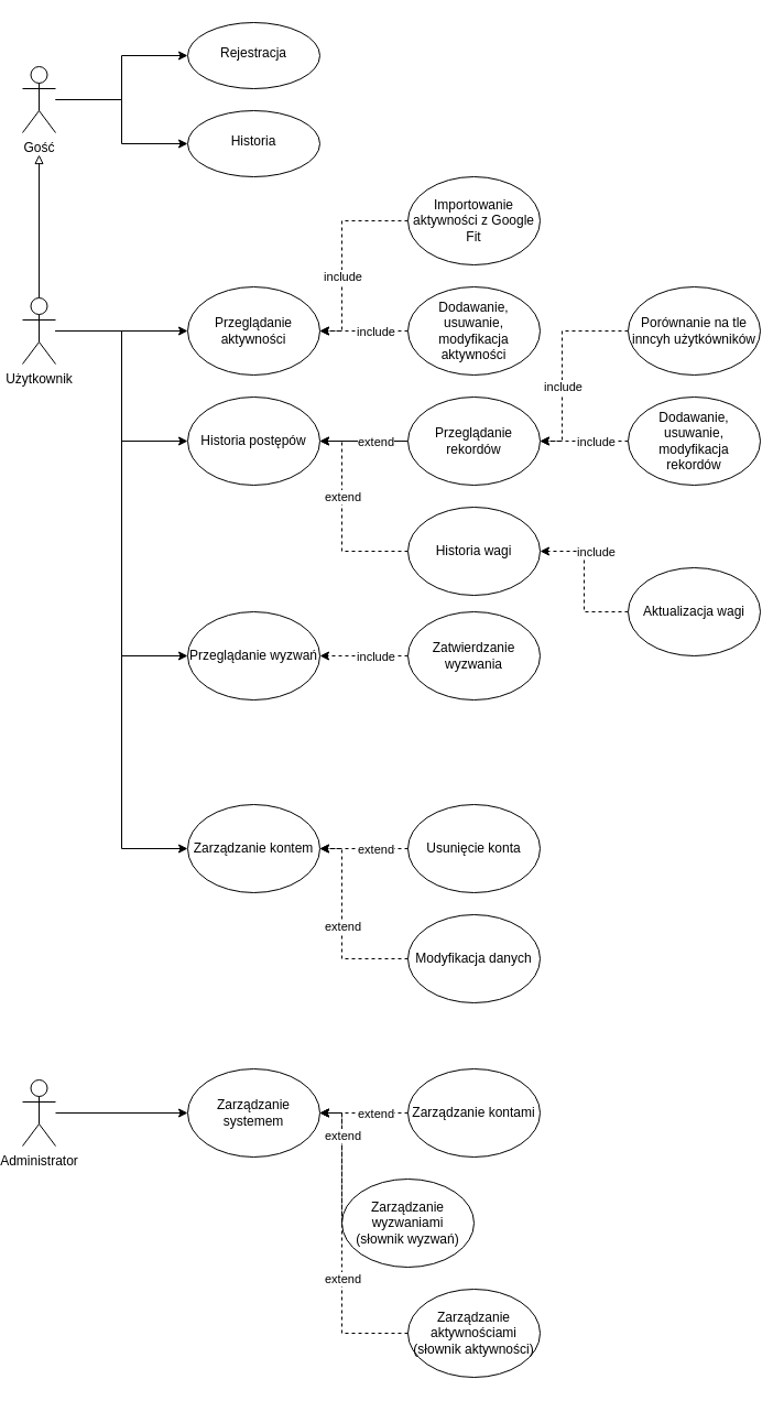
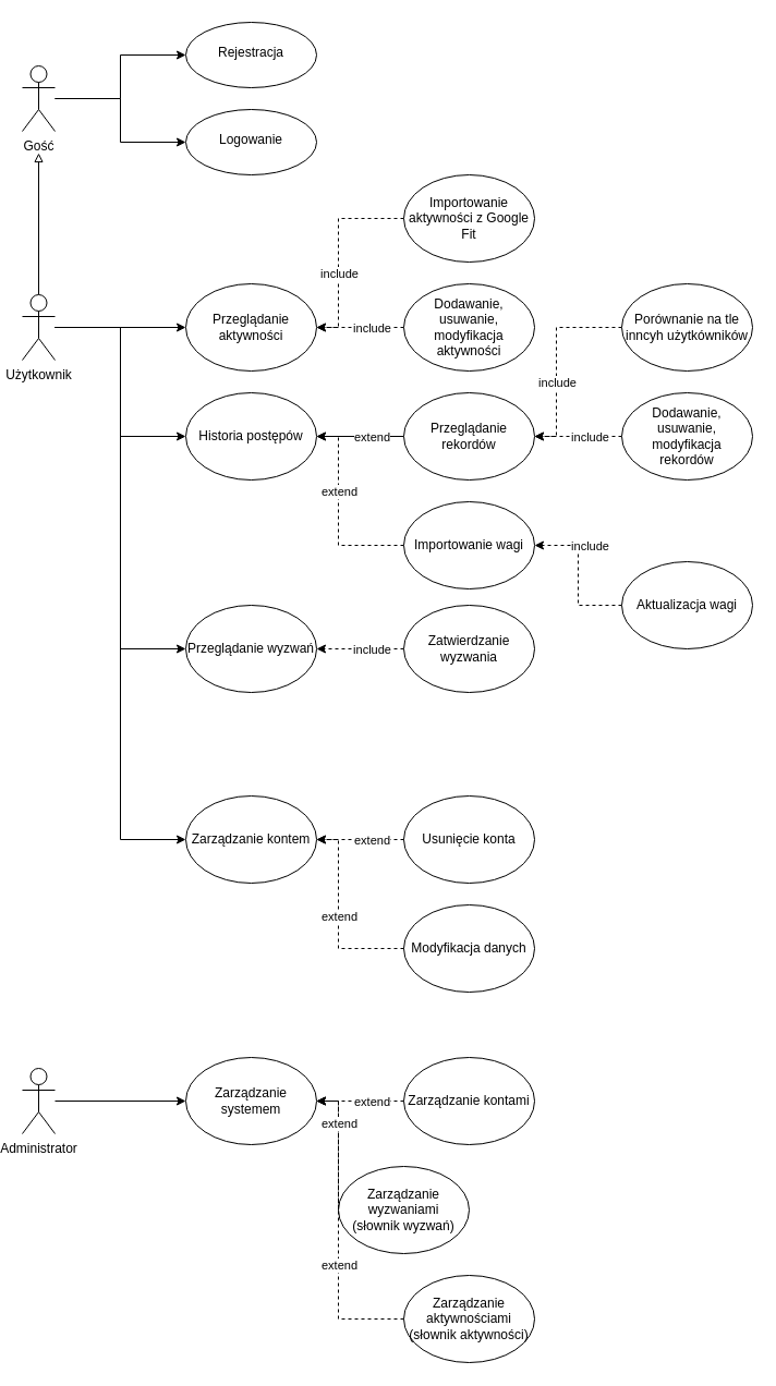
  <mxCell id="0" />
  <mxCell id="1" parent="0" />
  <mxCell id="2" value="" style="edgeStyle=orthogonalEdgeStyle;rounded=0;orthogonalLoop=1;jettySize=auto;html=1;" edge="1" parent="1" source="4" target="12"><mxGeometry relative="1" as="geometry" /></mxCell>
  <mxCell id="3" value="" style="edgeStyle=orthogonalEdgeStyle;rounded=0;orthogonalLoop=1;jettySize=auto;html=1;" edge="1" parent="1" source="4" target="13"><mxGeometry relative="1" as="geometry" /></mxCell>
  <mxCell id="4" value="Gość" style="shape=umlActor;verticalLabelPosition=bottom;verticalAlign=top;html=1;outlineConnect=0;" vertex="1" parent="1"><mxGeometry x="20" y="60" width="30" height="60" as="geometry" /></mxCell>
  <mxCell id="5" style="edgeStyle=orthogonalEdgeStyle;rounded=0;orthogonalLoop=1;jettySize=auto;html=1;endArrow=block;endFill=0;strokeWidth=1;" edge="1" parent="1" source="10"><mxGeometry relative="1" as="geometry"><mxPoint x="35" y="140" as="targetPoint" /></mxGeometry></mxCell>
  <mxCell id="6" style="edgeStyle=orthogonalEdgeStyle;rounded=0;orthogonalLoop=1;jettySize=auto;html=1;entryX=0;entryY=0.5;entryDx=0;entryDy=0;endArrow=classic;endFill=1;strokeWidth=1;" edge="1" parent="1" source="10" target="11"><mxGeometry relative="1" as="geometry" /></mxCell>
  <mxCell id="7" style="edgeStyle=orthogonalEdgeStyle;rounded=0;orthogonalLoop=1;jettySize=auto;html=1;entryX=0;entryY=0.5;entryDx=0;entryDy=0;endArrow=classic;endFill=1;strokeWidth=1;" edge="1" parent="1" source="10" target="24"><mxGeometry relative="1" as="geometry" /></mxCell>
  <mxCell id="8" style="edgeStyle=orthogonalEdgeStyle;rounded=0;orthogonalLoop=1;jettySize=auto;html=1;entryX=0;entryY=0.5;entryDx=0;entryDy=0;endArrow=classic;endFill=1;strokeWidth=1;" edge="1" parent="1" source="10" target="29"><mxGeometry relative="1" as="geometry" /></mxCell>
  <mxCell id="9" style="edgeStyle=orthogonalEdgeStyle;rounded=0;orthogonalLoop=1;jettySize=auto;html=1;entryX=0;entryY=0.5;entryDx=0;entryDy=0;endArrow=classic;endFill=1;strokeWidth=1;" edge="1" parent="1" source="10" target="32"><mxGeometry relative="1" as="geometry" /></mxCell>
  <mxCell id="10" value="Użytkownik&lt;br&gt;" style="shape=umlActor;verticalLabelPosition=bottom;verticalAlign=top;html=1;outlineConnect=0;" vertex="1" parent="1"><mxGeometry x="20" y="270" width="30" height="60" as="geometry" /></mxCell>
  <mxCell id="11" value="Przeglądanie aktywności" style="ellipse;whiteSpace=wrap;html=1;" vertex="1" parent="1"><mxGeometry x="170" y="260" width="120" height="80" as="geometry" /></mxCell>
  <mxCell id="12" value="&lt;br&gt;Rejestracja" style="ellipse;whiteSpace=wrap;html=1;verticalAlign=top;" vertex="1" parent="1"><mxGeometry x="170" y="20" width="120" height="60" as="geometry" /></mxCell>
- <mxCell id="13" value="&lt;br&gt;Historia" style="ellipse;whiteSpace=wrap;html=1;verticalAlign=top;" vertex="1" parent="1"><mxGeometry x="170" y="100" width="120" height="60" as="geometry" /></mxCell>
+ <mxCell id="13" value="&lt;br&gt;Logowanie" style="ellipse;whiteSpace=wrap;html=1;verticalAlign=top;" vertex="1" parent="1"><mxGeometry x="170" y="100" width="120" height="60" as="geometry" /></mxCell>
  <mxCell id="14" style="edgeStyle=orthogonalEdgeStyle;rounded=0;orthogonalLoop=1;jettySize=auto;html=1;exitX=0;exitY=0.5;exitDx=0;exitDy=0;entryX=1;entryY=0.5;entryDx=0;entryDy=0;endArrow=classic;endFill=1;strokeWidth=1;dashed=1;" edge="1" parent="1" source="15" target="11"><mxGeometry relative="1" as="geometry" /></mxCell>
  <mxCell id="15" value="Dodawanie,&lt;br&gt;usuwanie, modyfikacja aktywności" style="ellipse;whiteSpace=wrap;html=1;" vertex="1" parent="1"><mxGeometry x="370" y="260" width="120" height="80" as="geometry" /></mxCell>
  <mxCell id="16" style="edgeStyle=orthogonalEdgeStyle;rounded=0;orthogonalLoop=1;jettySize=auto;html=1;exitX=0;exitY=0.5;exitDx=0;exitDy=0;endArrow=classic;endFill=1;strokeWidth=1;dashed=0;" edge="1" parent="1" source="17" target="24"><mxGeometry relative="1" as="geometry" /></mxCell>
  <mxCell id="17" value="Przeglądanie rekordów" style="ellipse;whiteSpace=wrap;html=1;" vertex="1" parent="1"><mxGeometry x="370" y="360" width="120" height="80" as="geometry" /></mxCell>
  <mxCell id="18" style="edgeStyle=orthogonalEdgeStyle;rounded=0;orthogonalLoop=1;jettySize=auto;html=1;entryX=0;entryY=0.5;entryDx=0;entryDy=0;endArrow=classic;endFill=1;strokeWidth=1;" edge="1" parent="1" source="19" target="20"><mxGeometry relative="1" as="geometry" /></mxCell>
  <mxCell id="19" value="Administrator" style="shape=umlActor;verticalLabelPosition=bottom;verticalAlign=top;html=1;outlineConnect=0;" vertex="1" parent="1"><mxGeometry x="20" y="980" width="30" height="60" as="geometry" /></mxCell>
  <mxCell id="20" value="Zarządzanie systemem" style="ellipse;whiteSpace=wrap;html=1;" vertex="1" parent="1"><mxGeometry x="170" y="970" width="120" height="80" as="geometry" /></mxCell>
  <mxCell id="21" value="Zarządzanie kontami" style="ellipse;whiteSpace=wrap;html=1;" vertex="1" parent="1"><mxGeometry x="370" y="970" width="120" height="80" as="geometry" /></mxCell>
  <mxCell id="22" value="Zarządzanie wyzwaniami&lt;br&gt;(słownik wyzwań)" style="ellipse;whiteSpace=wrap;html=1;" vertex="1" parent="1"><mxGeometry x="310" y="1070" width="120" height="80" as="geometry" /></mxCell>
  <mxCell id="23" value="Zarządzanie aktywnościami (słownik aktywności)" style="ellipse;whiteSpace=wrap;html=1;" vertex="1" parent="1"><mxGeometry x="370" y="1170" width="120" height="80" as="geometry" /></mxCell>
  <mxCell id="24" value="Historia postępów" style="ellipse;whiteSpace=wrap;html=1;" vertex="1" parent="1"><mxGeometry x="170" y="360" width="120" height="80" as="geometry" /></mxCell>
  <mxCell id="25" style="edgeStyle=orthogonalEdgeStyle;rounded=0;orthogonalLoop=1;jettySize=auto;html=1;exitX=0;exitY=0.5;exitDx=0;exitDy=0;entryX=1;entryY=0.5;entryDx=0;entryDy=0;endArrow=classic;endFill=1;strokeWidth=1;dashed=1;" edge="1" parent="1" source="26" target="24"><mxGeometry relative="1" as="geometry"><Array as="points"><mxPoint x="310" y="500" /><mxPoint x="310" y="400" /></Array></mxGeometry></mxCell>
- <mxCell id="26" value="Historia wagi" style="ellipse;whiteSpace=wrap;html=1;" vertex="1" parent="1"><mxGeometry x="370" y="460" width="120" height="80" as="geometry" /></mxCell>
+ <mxCell id="26" value="Importowanie wagi" style="ellipse;whiteSpace=wrap;html=1;" vertex="1" parent="1"><mxGeometry x="370" y="460" width="120" height="80" as="geometry" /></mxCell>
  <mxCell id="27" style="edgeStyle=orthogonalEdgeStyle;rounded=0;orthogonalLoop=1;jettySize=auto;html=1;entryX=1;entryY=0.5;entryDx=0;entryDy=0;endArrow=classic;endFill=1;strokeWidth=1;dashed=1;" edge="1" parent="1" source="28" target="11"><mxGeometry relative="1" as="geometry"><Array as="points"><mxPoint x="310" y="200" /><mxPoint x="310" y="300" /></Array></mxGeometry></mxCell>
  <mxCell id="28" value="Importowanie aktywności z Google Fit" style="ellipse;whiteSpace=wrap;html=1;" vertex="1" parent="1"><mxGeometry x="370" y="160" width="120" height="80" as="geometry" /></mxCell>
  <mxCell id="29" value="Przeglądanie wyzwań" style="ellipse;whiteSpace=wrap;html=1;" vertex="1" parent="1"><mxGeometry x="170" y="555" width="120" height="80" as="geometry" /></mxCell>
  <mxCell id="30" style="edgeStyle=orthogonalEdgeStyle;rounded=0;orthogonalLoop=1;jettySize=auto;html=1;exitX=0;exitY=0.5;exitDx=0;exitDy=0;entryX=1;entryY=0.5;entryDx=0;entryDy=0;endArrow=classic;endFill=1;strokeWidth=1;dashed=1;" edge="1" parent="1" source="31" target="29"><mxGeometry relative="1" as="geometry" /></mxCell>
  <mxCell id="31" value="Zatwierdzanie wyzwania" style="ellipse;whiteSpace=wrap;html=1;" vertex="1" parent="1"><mxGeometry x="370" y="555" width="120" height="80" as="geometry" /></mxCell>
  <mxCell id="32" value="Zarządzanie kontem" style="ellipse;whiteSpace=wrap;html=1;" vertex="1" parent="1"><mxGeometry x="170" y="730" width="120" height="80" as="geometry" /></mxCell>
  <mxCell id="33" value="Usunięcie konta" style="ellipse;whiteSpace=wrap;html=1;" vertex="1" parent="1"><mxGeometry x="370" y="730" width="120" height="80" as="geometry" /></mxCell>
  <mxCell id="34" value="Modyfikacja danych" style="ellipse;whiteSpace=wrap;html=1;" vertex="1" parent="1"><mxGeometry x="370" y="830" width="120" height="80" as="geometry" /></mxCell>
  <mxCell id="35" style="edgeStyle=orthogonalEdgeStyle;rounded=0;orthogonalLoop=1;jettySize=auto;html=1;endArrow=classic;endFill=1;strokeWidth=1;dashed=1;" edge="1" parent="1" source="36" target="26"><mxGeometry relative="1" as="geometry" /></mxCell>
  <mxCell id="36" value="Aktualizacja wagi" style="ellipse;whiteSpace=wrap;html=1;" vertex="1" parent="1"><mxGeometry x="570" y="515" width="120" height="80" as="geometry" /></mxCell>
  <mxCell id="37" style="edgeStyle=orthogonalEdgeStyle;rounded=0;orthogonalLoop=1;jettySize=auto;html=1;entryX=1;entryY=0.5;entryDx=0;entryDy=0;endArrow=classic;endFill=1;strokeWidth=1;dashed=1;" edge="1" parent="1" source="38" target="17"><mxGeometry relative="1" as="geometry" /></mxCell>
  <mxCell id="38" value="Dodawanie, usuwanie, modyfikacja &lt;br&gt;rekordów" style="ellipse;whiteSpace=wrap;html=1;" vertex="1" parent="1"><mxGeometry x="570" y="360" width="120" height="80" as="geometry" /></mxCell>
  <mxCell id="39" style="edgeStyle=orthogonalEdgeStyle;rounded=0;orthogonalLoop=1;jettySize=auto;html=1;entryX=1;entryY=0.5;entryDx=0;entryDy=0;endArrow=classic;endFill=1;strokeWidth=1;dashed=1;" edge="1" parent="1" source="40" target="17"><mxGeometry relative="1" as="geometry"><Array as="points"><mxPoint x="510" y="300" /><mxPoint x="510" y="400" /></Array></mxGeometry></mxCell>
  <mxCell id="40" value="Porównanie na tle inncyh użytkówników" style="ellipse;whiteSpace=wrap;html=1;" vertex="1" parent="1"><mxGeometry x="570" y="260" width="120" height="80" as="geometry" /></mxCell>
  <mxCell id="41" value="" style="endArrow=classic;html=1;rounded=0;dashed=1;strokeWidth=1;exitX=0;exitY=0.5;exitDx=0;exitDy=0;entryX=1;entryY=0.5;entryDx=0;entryDy=0;edgeStyle=orthogonalEdgeStyle;" edge="1" parent="1" source="21" target="20"><mxGeometry relative="1" as="geometry"><mxPoint x="150" y="1060" as="sourcePoint" /><mxPoint x="250" y="1060" as="targetPoint" /></mxGeometry></mxCell>
  <mxCell id="42" value="extend" style="edgeLabel;resizable=0;html=1;align=center;verticalAlign=middle;" connectable="0" vertex="1" parent="41"><mxGeometry relative="1" as="geometry"><mxPoint x="10" as="offset" /></mxGeometry></mxCell>
  <mxCell id="43" value="" style="endArrow=classic;html=1;rounded=0;dashed=1;strokeWidth=1;exitX=0;exitY=0.5;exitDx=0;exitDy=0;entryX=1;entryY=0.5;entryDx=0;entryDy=0;edgeStyle=orthogonalEdgeStyle;" edge="1" parent="1" source="23" target="20"><mxGeometry relative="1" as="geometry"><mxPoint x="380" y="1020" as="sourcePoint" /><mxPoint x="300" y="1020" as="targetPoint" /><Array as="points"><mxPoint x="310" y="1210" /><mxPoint x="310" y="1010" /></Array></mxGeometry></mxCell>
  <mxCell id="44" value="extend" style="edgeLabel;resizable=0;html=1;align=center;verticalAlign=middle;" connectable="0" vertex="1" parent="43"><mxGeometry relative="1" as="geometry"><mxPoint y="30" as="offset" /></mxGeometry></mxCell>
  <mxCell id="45" value="" style="endArrow=classic;html=1;rounded=0;dashed=1;strokeWidth=1;exitX=0;exitY=0.5;exitDx=0;exitDy=0;entryX=1;entryY=0.5;entryDx=0;entryDy=0;edgeStyle=orthogonalEdgeStyle;" edge="1" parent="1" source="22" target="20"><mxGeometry relative="1" as="geometry"><mxPoint x="390" y="1030" as="sourcePoint" /><mxPoint x="310" y="1030" as="targetPoint" /><Array as="points"><mxPoint x="310" y="1110" /><mxPoint x="310" y="1010" /></Array></mxGeometry></mxCell>
  <mxCell id="46" value="extend" style="edgeLabel;resizable=0;html=1;align=center;verticalAlign=middle;" connectable="0" vertex="1" parent="45"><mxGeometry relative="1" as="geometry"><mxPoint y="-20" as="offset" /></mxGeometry></mxCell>
  <mxCell id="47" value="" style="endArrow=classic;html=1;rounded=0;dashed=1;strokeWidth=1;exitX=0;exitY=0.5;exitDx=0;exitDy=0;entryX=1;entryY=0.5;entryDx=0;entryDy=0;edgeStyle=orthogonalEdgeStyle;" edge="1" parent="1" source="34" target="32"><mxGeometry relative="1" as="geometry"><mxPoint x="390" y="620" as="sourcePoint" /><mxPoint x="490" y="620" as="targetPoint" /><Array as="points"><mxPoint x="310" y="870" /><mxPoint x="310" y="770" /></Array></mxGeometry></mxCell>
  <mxCell id="48" value="extend" style="edgeLabel;resizable=0;html=1;align=center;verticalAlign=middle;" connectable="0" vertex="1" parent="47"><mxGeometry relative="1" as="geometry" /></mxCell>
  <mxCell id="49" value="" style="endArrow=classic;html=1;rounded=0;dashed=1;strokeWidth=1;entryX=1;entryY=0.5;entryDx=0;entryDy=0;exitX=0;exitY=0.5;exitDx=0;exitDy=0;" edge="1" parent="1" source="33" target="32"><mxGeometry relative="1" as="geometry"><mxPoint x="290" y="710" as="sourcePoint" /><mxPoint x="390" y="710" as="targetPoint" /></mxGeometry></mxCell>
  <mxCell id="50" value="extend" style="edgeLabel;resizable=0;html=1;align=center;verticalAlign=middle;" connectable="0" vertex="1" parent="49"><mxGeometry relative="1" as="geometry"><mxPoint x="10" as="offset" /></mxGeometry></mxCell>
  <mxCell id="51" value="include" style="edgeLabel;resizable=0;html=1;align=center;verticalAlign=middle;" connectable="0" vertex="1" parent="1"><mxGeometry x="340" y="595" as="geometry" /></mxCell>
  <mxCell id="52" value="include" style="edgeLabel;resizable=0;html=1;align=center;verticalAlign=middle;" connectable="0" vertex="1" parent="1"><mxGeometry x="540" y="500" as="geometry" /></mxCell>
  <mxCell id="53" value="include" style="edgeLabel;resizable=0;html=1;align=center;verticalAlign=middle;" connectable="0" vertex="1" parent="1"><mxGeometry x="540" y="400" as="geometry" /></mxCell>
  <mxCell id="54" value="include" style="edgeLabel;resizable=0;html=1;align=center;verticalAlign=middle;" connectable="0" vertex="1" parent="1"><mxGeometry x="510" y="350" as="geometry" /></mxCell>
  <mxCell id="55" value="include" style="edgeLabel;resizable=0;html=1;align=center;verticalAlign=middle;" connectable="0" vertex="1" parent="1"><mxGeometry x="340" y="300" as="geometry" /></mxCell>
  <mxCell id="56" value="include" style="edgeLabel;resizable=0;html=1;align=center;verticalAlign=middle;" connectable="0" vertex="1" parent="1"><mxGeometry x="310" y="250" as="geometry" /></mxCell>
  <mxCell id="57" value="extend" style="edgeLabel;resizable=0;html=1;align=center;verticalAlign=middle;" connectable="0" vertex="1" parent="1"><mxGeometry x="310" y="450" as="geometry" /></mxCell>
  <mxCell id="58" value="extend" style="edgeLabel;resizable=0;html=1;align=center;verticalAlign=middle;" connectable="0" vertex="1" parent="1"><mxGeometry x="340" y="400" as="geometry" /></mxCell>
